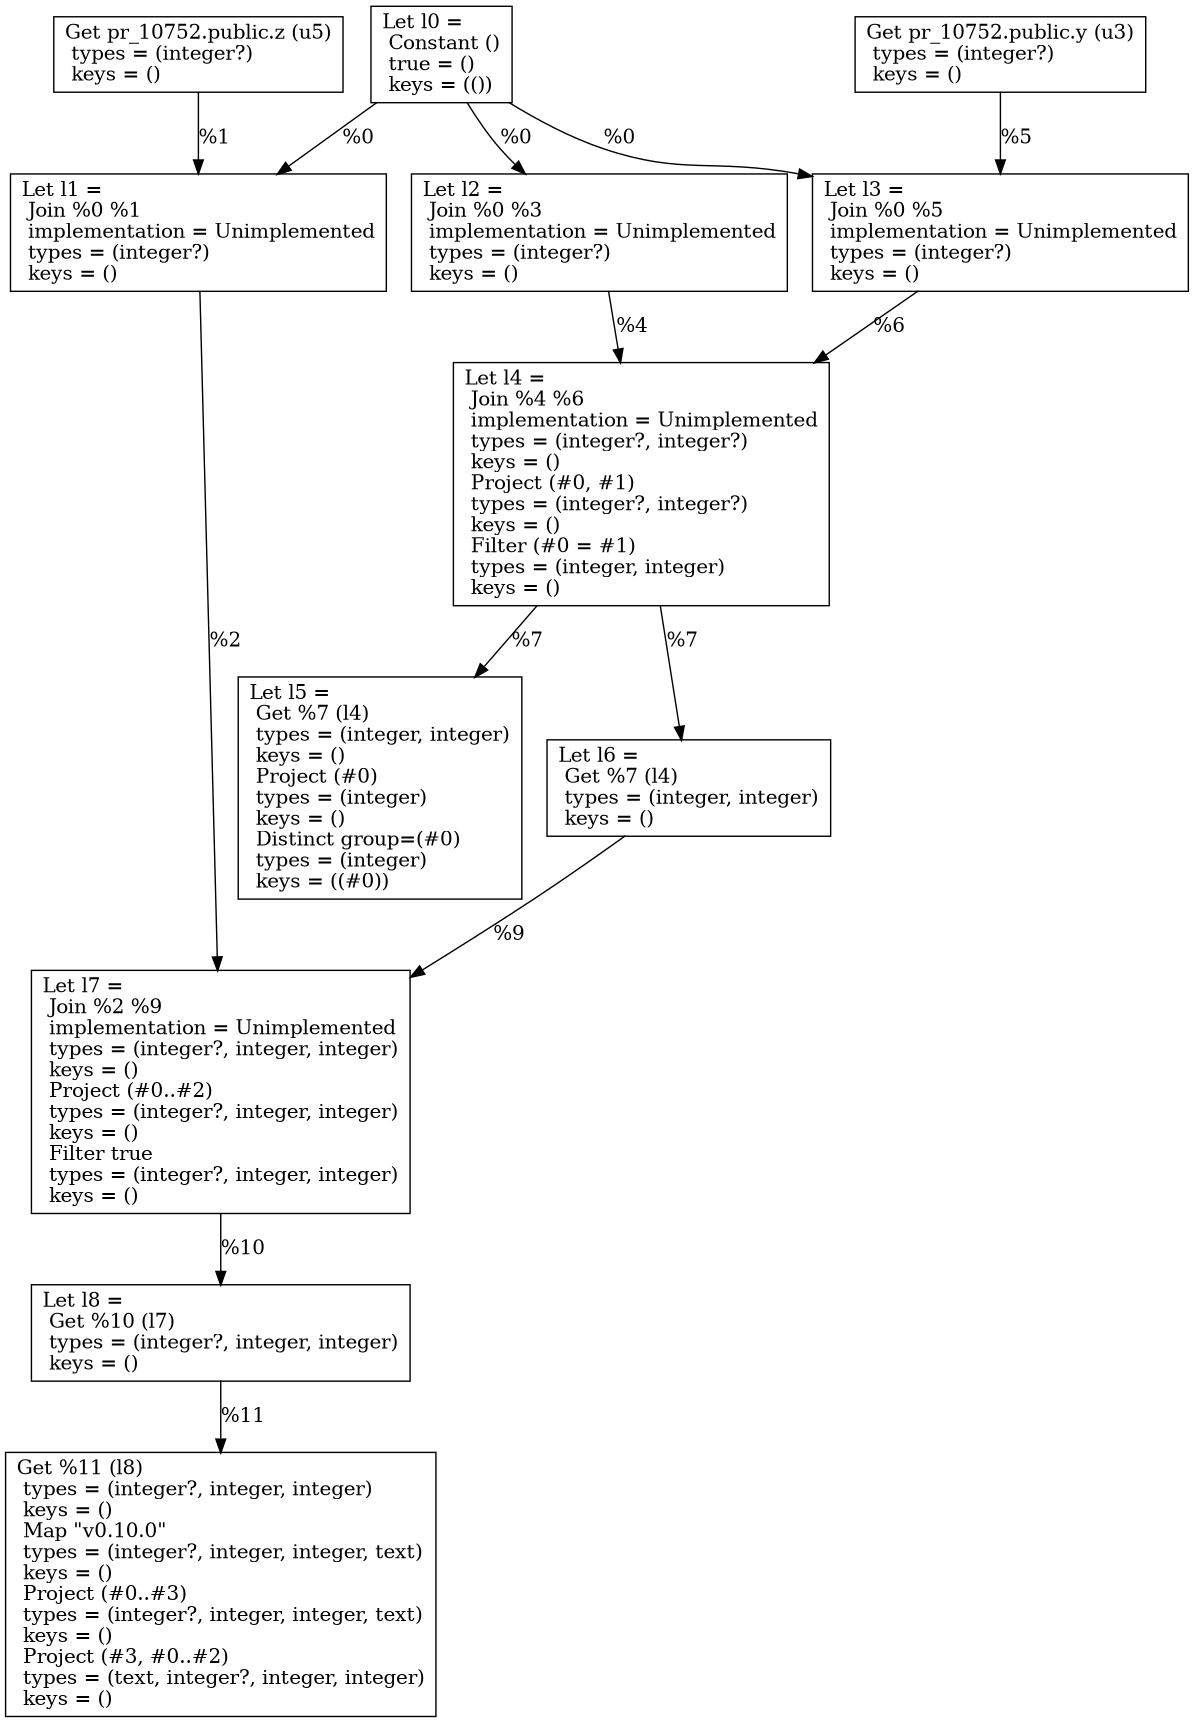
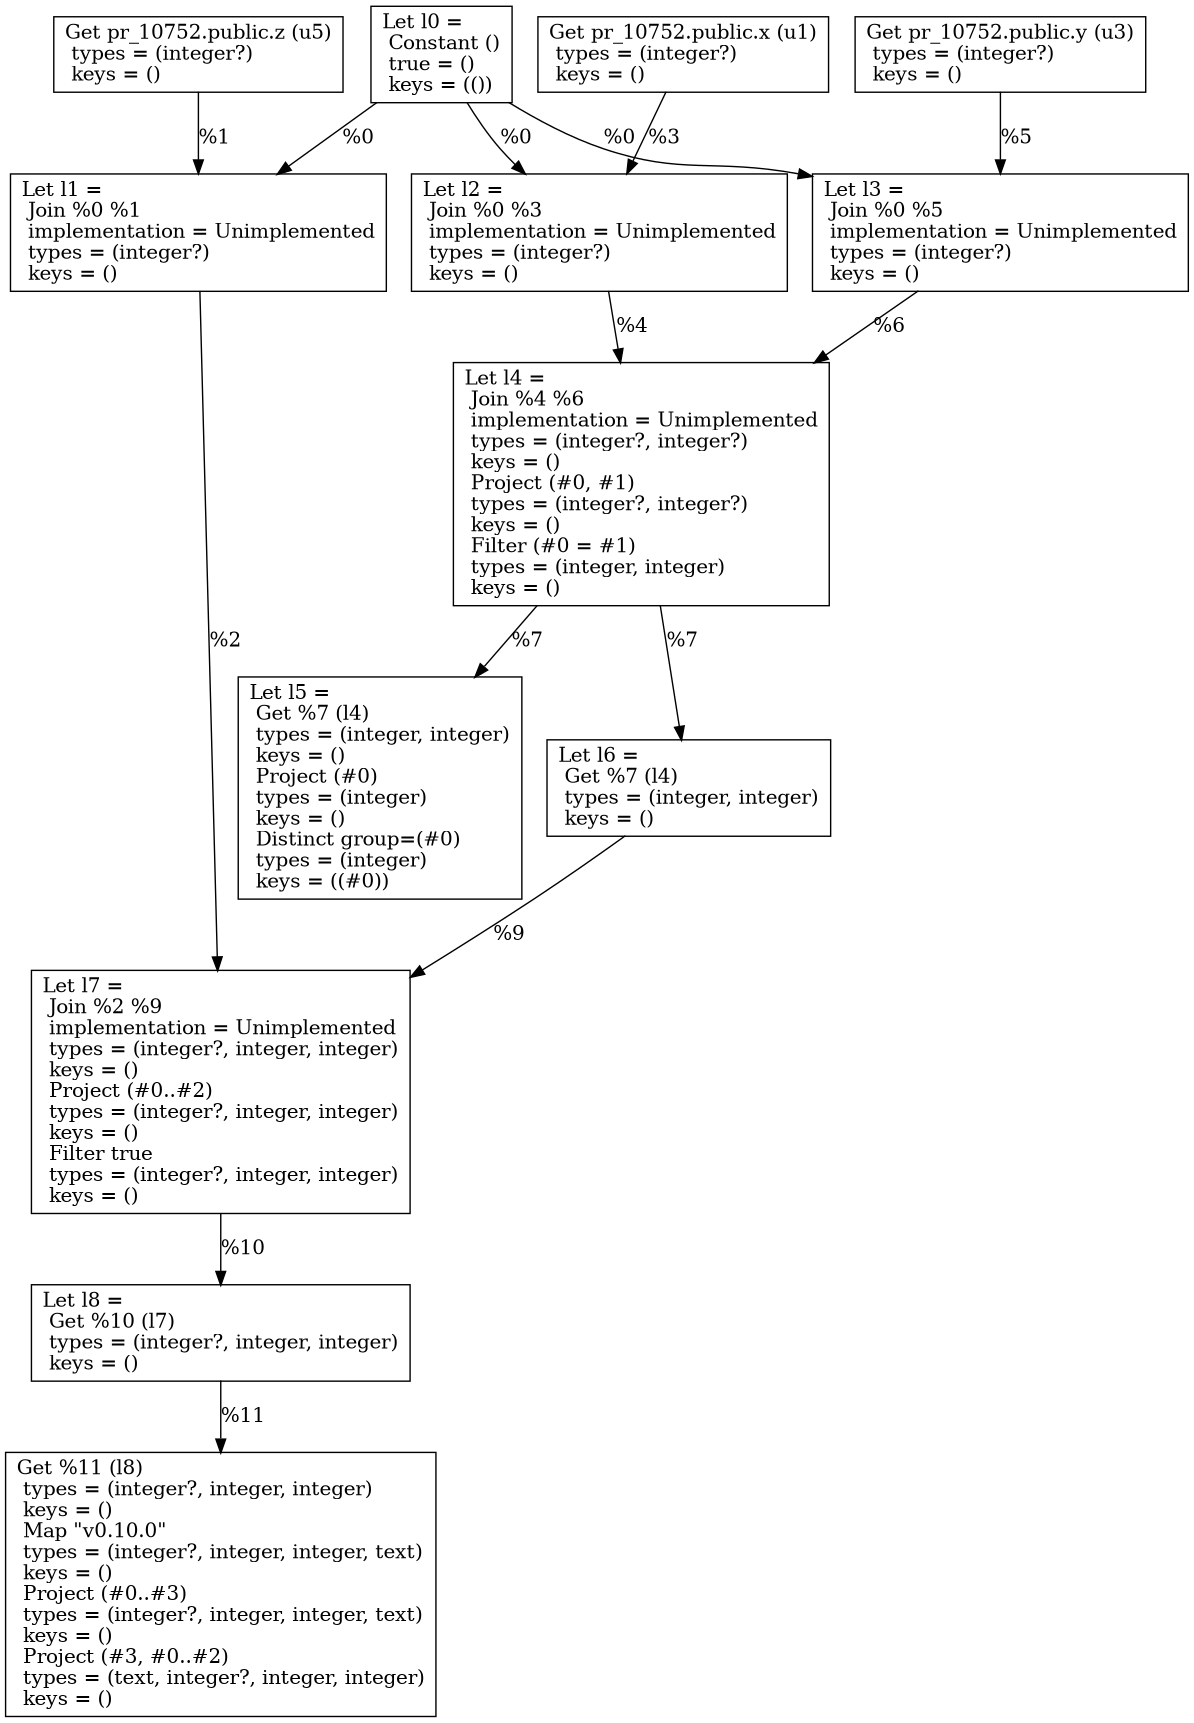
  digraph {
    node [shape=record]
    n1 [label="Let l0 =\l Constant ()\l  true = ()\l  keys = (())\l"]
    n2 [label="Let l1 =\l Join %0 %1\l  implementation = Unimplemented\l  types = (integer?)\l  keys = ()\l"]
    n3 [label="Let l2 =\l Join %0 %3\l  implementation = Unimplemented\l  types = (integer?)\l  keys = ()\l"]
    n4 [label="Let l3 =\l Join %0 %5\l  implementation = Unimplemented\l  types = (integer?)\l  keys = ()\l"]
    n5 [label="Let l7 =\l Join %2 %9\l  implementation = Unimplemented\l  types = (integer?, integer, integer)\l  keys = ()\l Project (#0..#2)\l  types = (integer?, integer, integer)\l  keys = ()\l Filter true\l  types = (integer?, integer, integer)\l  keys = ()\l"]
    n6 [label="Let l4 =\l Join %4 %6\l  implementation = Unimplemented\l  types = (integer?, integer?)\l  keys = ()\l Project (#0, #1)\l  types = (integer?, integer?)\l  keys = ()\l Filter (#0 = #1)\l  types = (integer, integer)\l  keys = ()\l"]
    n7 [label=" Get pr_10752.public.z (u5)\l  types = (integer?)\l  keys = ()\l"]
    n8 [label="Let l8 =\l Get %10 (l7)\l  types = (integer?, integer, integer)\l  keys = ()\l"]
+   n9 [label=" Get pr_10752.public.x (u1)\l  types = (integer?)\l  keys = ()\l"]
    n10 [label="Let l5 =\l Get %7 (l4)\l  types = (integer, integer)\l  keys = ()\l Project (#0)\l  types = (integer)\l  keys = ()\l Distinct group=(#0)\l  types = (integer)\l  keys = ((#0))\l"]
    n11 [label="Let l6 =\l Get %7 (l4)\l  types = (integer, integer)\l  keys = ()\l"]
    n12 [label=" Get pr_10752.public.y (u3)\l  types = (integer?)\l  keys = ()\l"]
    n13 [label=" Get %11 (l8)\l  types = (integer?, integer, integer)\l  keys = ()\l Map \"v0.10.0\"\l  types = (integer?, integer, integer, text)\l  keys = ()\l Project (#0..#3)\l  types = (integer?, integer, integer, text)\l  keys = ()\l Project (#3, #0..#2)\l  types = (text, integer?, integer, integer)\l  keys = ()\l"]
    n1 -> n2 [label="%0\l"]
    n1 -> n3 [label="%0\l"]
    n1 -> n4 [label="%0\l"]
    n2 -> n5 [label="%2\l"]
    n3 -> n6 [label="%4\l"]
    n4 -> n6 [label="%6\l"]
    n5 -> n8 [label="%10\l"]
    n6 -> n10 [label="%7\l"]
    n6 -> n11 [label="%7\l"]
    n7 -> n2 [label="%1\l"]
    n8 -> n13 [label="%11\l"]
+   n9 -> n3 [label="%3\l"]
    n11 -> n5 [label="%9\l"]
    n12 -> n4 [label="%5\l"]
  }
